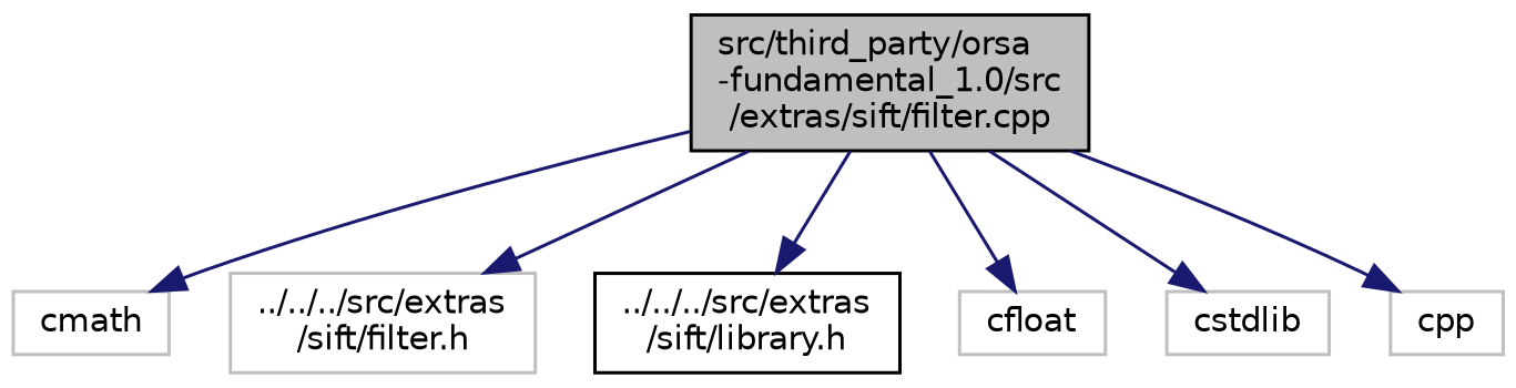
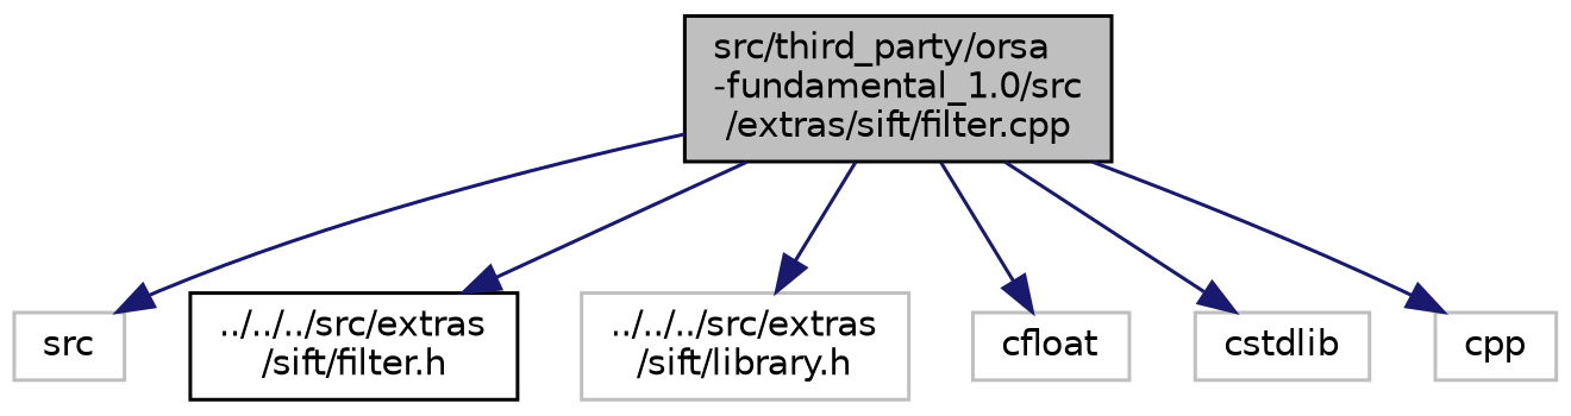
  digraph {
    node [color=grey75 fillcolor=white fontname=Helvetica fontsize=10 shape=record style=filled]
    edge [color=midnightblue fontname=Helvetica fontsize=10 labelfontname=Helvetica labelfontsize=10 style=solid]
    n1 [color=black fillcolor=grey75 fontcolor=black height=0.2 label="src/third_party/orsa\l-fundamental_1.0/src\l/extras/sift/filter.cpp" width=0.4]
-   n2 [height=0.2 label=cmath width=0.4]
-   n3 [height=0.2 label="../../../src/extras\l/sift/filter.h" width=0.4]
-   n4 [color=black height=0.2 label="../../../src/extras\l/sift/library.h" width=0.4]
+   n2 [height=0.2 label=src width=0.4]
+   n3 [color=black height=0.2 label="../../../src/extras\l/sift/filter.h" width=0.4]
+   n4 [height=0.2 label="../../../src/extras\l/sift/library.h" width=0.4]
    n5 [height=0.2 label=cfloat width=0.4]
    n6 [height=0.2 label=cstdlib width=0.4]
    n7 [height=0.2 label=cpp width=0.4]
    n1 -> n2
    n1 -> n3
    n1 -> n4
    n1 -> n5
    n1 -> n6
    n1 -> n7
  }
